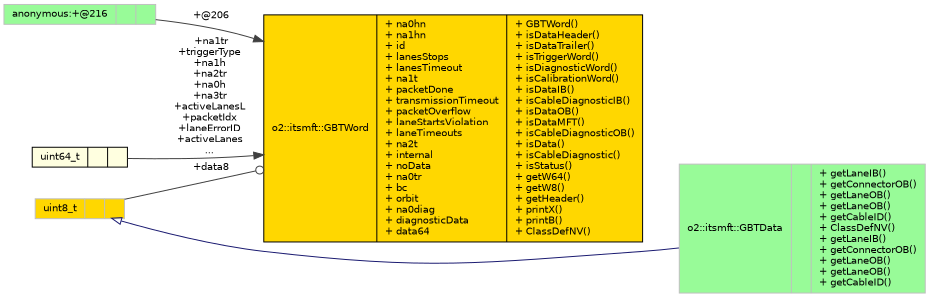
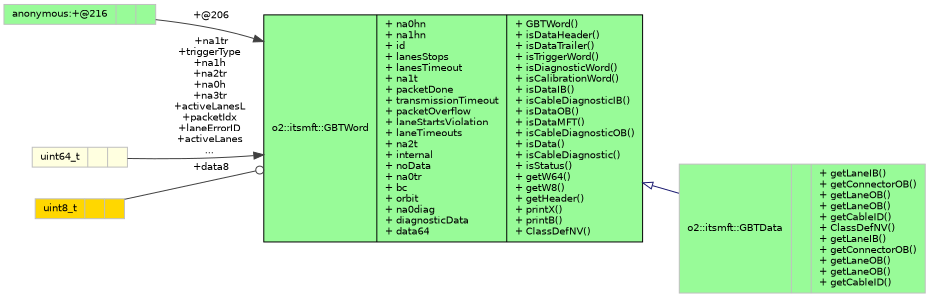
  digraph {
    rankdir=LR
    node [color=grey75 fillcolor=palegreen fontname=Helvetica fontsize=10 shape=record style=filled]
    edge [color=grey25 fontname=Helvetica fontsize=10 labelfontname=Helvetica labelfontsize=10 style=solid arrowhead=normal]
    n1 [fontcolor=black height=0.2 label="{o2::itsmft::GBTData\n||+ getLaneIB()\l+ getConnectorOB()\l+ getLaneOB()\l+ getLaneOB()\l+ getCableID()\l+ ClassDefNV()\l+ getLaneIB()\l+ getConnectorOB()\l+ getLaneOB()\l+ getLaneOB()\l+ getCableID()\l}" width=0.4]
-   n2 [color=black fillcolor=gold height=0.2 label="{o2::itsmft::GBTWord\n|+ na0hn\l+ na1hn\l+ id\l+ lanesStops\l+ lanesTimeout\l+ na1t\l+ packetDone\l+ transmissionTimeout\l+ packetOverflow\l+ laneStartsViolation\l+ laneTimeouts\l+ na2t\l+ internal\l+ noData\l+ na0tr\l+ bc\l+ orbit\l+ na0diag\l+ diagnosticData\l+ data64\l|+ GBTWord()\l+ isDataHeader()\l+ isDataTrailer()\l+ isTriggerWord()\l+ isDiagnosticWord()\l+ isCalibrationWord()\l+ isDataIB()\l+ isCableDiagnosticIB()\l+ isDataOB()\l+ isDataMFT()\l+ isCableDiagnosticOB()\l+ isData()\l+ isCableDiagnostic()\l+ isStatus()\l+ getW64()\l+ getW8()\l+ getHeader()\l+ printX()\l+ printB()\l+ ClassDefNV()\l}" width=0.4]
-   n3 [color=black fillcolor=lightyellow height=0.2 label="{uint64_t\n||}" width=0.4]
+   n2 [color=black height=0.2 label="{o2::itsmft::GBTWord\n|+ na0hn\l+ na1hn\l+ id\l+ lanesStops\l+ lanesTimeout\l+ na1t\l+ packetDone\l+ transmissionTimeout\l+ packetOverflow\l+ laneStartsViolation\l+ laneTimeouts\l+ na2t\l+ internal\l+ noData\l+ na0tr\l+ bc\l+ orbit\l+ na0diag\l+ diagnosticData\l+ data64\l|+ GBTWord()\l+ isDataHeader()\l+ isDataTrailer()\l+ isTriggerWord()\l+ isDiagnosticWord()\l+ isCalibrationWord()\l+ isDataIB()\l+ isCableDiagnosticIB()\l+ isDataOB()\l+ isDataMFT()\l+ isCableDiagnosticOB()\l+ isData()\l+ isCableDiagnostic()\l+ isStatus()\l+ getW64()\l+ getW8()\l+ getHeader()\l+ printX()\l+ printB()\l+ ClassDefNV()\l}" width=0.4]
+   n3 [fillcolor=lightyellow height=0.2 label="{uint64_t\n||}" width=0.4]
    n4 [fillcolor=gold height=0.2 label="{uint8_t\n||}" width=0.4]
    n5 [height=0.2 label="{anonymous:+@216\n||}" width=0.4]
-   n4 -> n1 [arrowtail=onormal color=midnightblue dir=back arrowhead=""]
+   n2 -> n1 [arrowtail=onormal color=midnightblue dir=back arrowhead=""]
    n3 -> n2 [label=" +na1tr\n+triggerType\n+na1h\n+na2tr\n+na0h\n+na3tr\n+activeLanesL\n+packetIdx\n+laneErrorID\n+activeLanes\n..."]
    n4 -> n2 [arrowhead=odot label=" +data8"]
    n5 -> n2 [label=" +@206"]
  }
